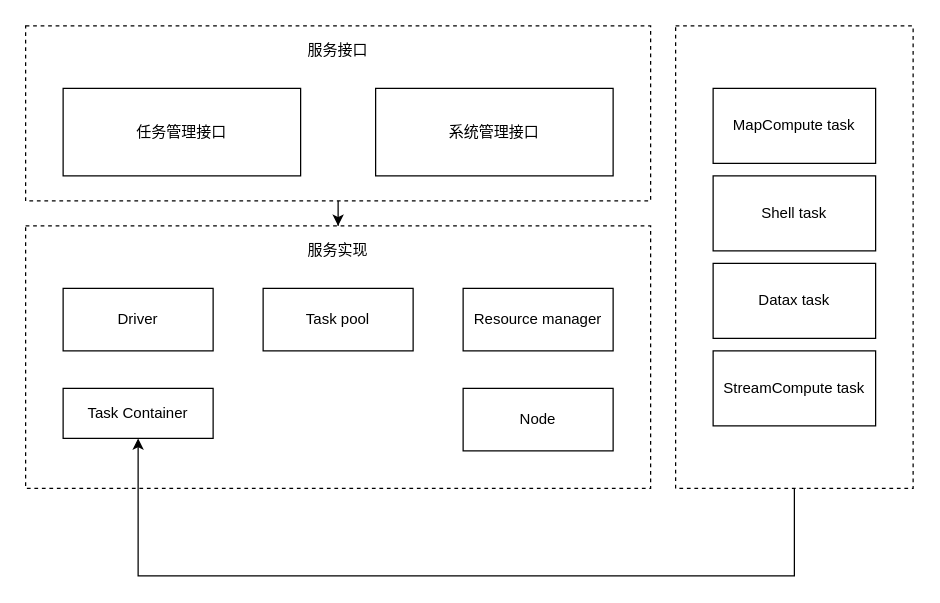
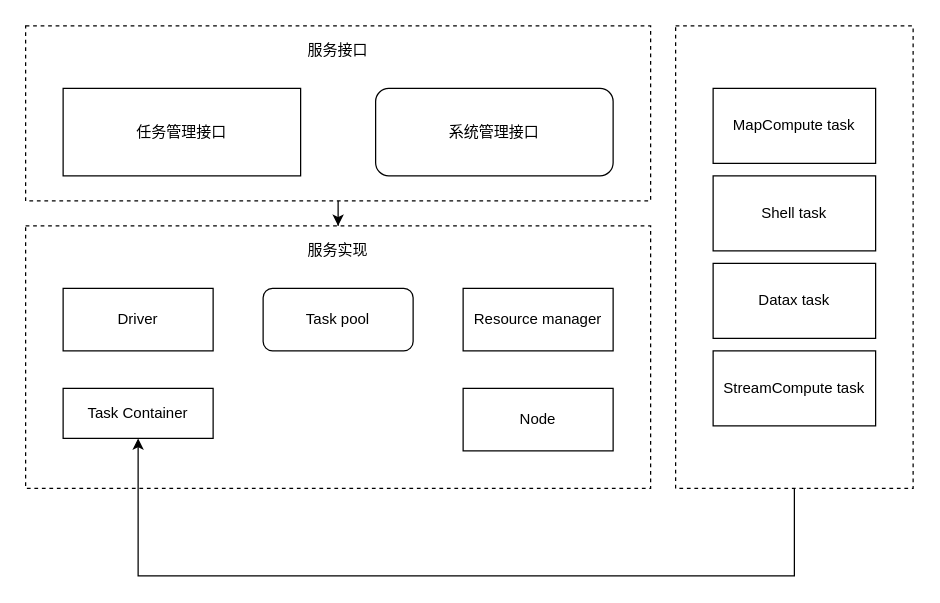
  <mxCell id="0" />
  <mxCell id="1" parent="0" />
  <mxCell id="2" style="edgeStyle=orthogonalEdgeStyle;rounded=0;orthogonalLoop=1;jettySize=auto;html=1;entryX=0.5;entryY=0;entryDx=0;entryDy=0;" edge="1" parent="1" source="3" target="4"><mxGeometry relative="1" as="geometry" /></mxCell>
  <mxCell id="3" value="" style="rounded=0;whiteSpace=wrap;html=1;dashed=1;" vertex="1" parent="1"><mxGeometry x="20" y="20" width="500" height="140" as="geometry" /></mxCell>
  <mxCell id="4" value="" style="rounded=0;whiteSpace=wrap;html=1;dashed=1;" vertex="1" parent="1"><mxGeometry x="20" y="180" width="500" height="210" as="geometry" /></mxCell>
  <mxCell id="5" style="edgeStyle=orthogonalEdgeStyle;rounded=0;orthogonalLoop=1;jettySize=auto;html=1;entryX=0.5;entryY=1;entryDx=0;entryDy=0;" edge="1" parent="1" source="6" target="16"><mxGeometry relative="1" as="geometry"><Array as="points"><mxPoint x="635" y="460" /><mxPoint x="110" y="460" /></Array></mxGeometry></mxCell>
  <mxCell id="6" value="" style="rounded=0;whiteSpace=wrap;html=1;dashed=1;" vertex="1" parent="1"><mxGeometry x="540" y="20" width="190" height="370" as="geometry" /></mxCell>
  <mxCell id="7" value="服务接口" style="text;html=1;strokeColor=none;fillColor=none;align=center;verticalAlign=middle;whiteSpace=wrap;rounded=0;dashed=1;" vertex="1" parent="1"><mxGeometry x="210" y="30" width="120" height="20" as="geometry" /></mxCell>
  <mxCell id="8" value="服务实现" style="text;html=1;strokeColor=none;fillColor=none;align=center;verticalAlign=middle;whiteSpace=wrap;rounded=0;dashed=1;" vertex="1" parent="1"><mxGeometry x="210" y="190" width="120" height="20" as="geometry" /></mxCell>
  <mxCell id="9" value="任务管理接口" style="rounded=0;whiteSpace=wrap;html=1;" vertex="1" parent="1"><mxGeometry x="50" y="70" width="190" height="70" as="geometry" /></mxCell>
- <mxCell id="10" value="系统管理接口" style="rounded=0;whiteSpace=wrap;html=1;" vertex="1" parent="1"><mxGeometry x="300" y="70" width="190" height="70" as="geometry" /></mxCell>
+ <mxCell id="10" value="系统管理接口" style="whiteSpace=wrap;html=1;rounded=1;" vertex="1" parent="1"><mxGeometry x="300" y="70" width="190" height="70" as="geometry" /></mxCell>
  <mxCell id="11" value="MapCompute task" style="rounded=0;whiteSpace=wrap;html=1;" vertex="1" parent="1"><mxGeometry x="570" y="70" width="130" height="60" as="geometry" /></mxCell>
  <mxCell id="12" value="Shell task" style="rounded=0;whiteSpace=wrap;html=1;" vertex="1" parent="1"><mxGeometry x="570" y="140" width="130" height="60" as="geometry" /></mxCell>
  <mxCell id="13" value="Datax task" style="rounded=0;whiteSpace=wrap;html=1;" vertex="1" parent="1"><mxGeometry x="570" y="210" width="130" height="60" as="geometry" /></mxCell>
  <mxCell id="14" value="StreamCompute task" style="rounded=0;whiteSpace=wrap;html=1;" vertex="1" parent="1"><mxGeometry x="570" y="280" width="130" height="60" as="geometry" /></mxCell>
  <mxCell id="15" value="Driver" style="rounded=0;whiteSpace=wrap;html=1;" vertex="1" parent="1"><mxGeometry x="50" y="230" width="120" height="50" as="geometry" /></mxCell>
  <mxCell id="16" value="Task Container" style="rounded=0;whiteSpace=wrap;html=1;" vertex="1" parent="1"><mxGeometry x="50" y="310" width="120" height="40" as="geometry" /></mxCell>
- <mxCell id="17" value="Task pool" style="rounded=0;whiteSpace=wrap;html=1;" vertex="1" parent="1"><mxGeometry x="210" y="230" width="120" height="50" as="geometry" /></mxCell>
+ <mxCell id="17" value="Task pool" style="whiteSpace=wrap;html=1;rounded=1;" vertex="1" parent="1"><mxGeometry x="210" y="230" width="120" height="50" as="geometry" /></mxCell>
  <mxCell id="18" value="Resource manager" style="rounded=0;whiteSpace=wrap;html=1;" vertex="1" parent="1"><mxGeometry x="370" y="230" width="120" height="50" as="geometry" /></mxCell>
  <mxCell id="19" value="Node" style="rounded=0;whiteSpace=wrap;html=1;" vertex="1" parent="1"><mxGeometry x="370" y="310" width="120" height="50" as="geometry" /></mxCell>
